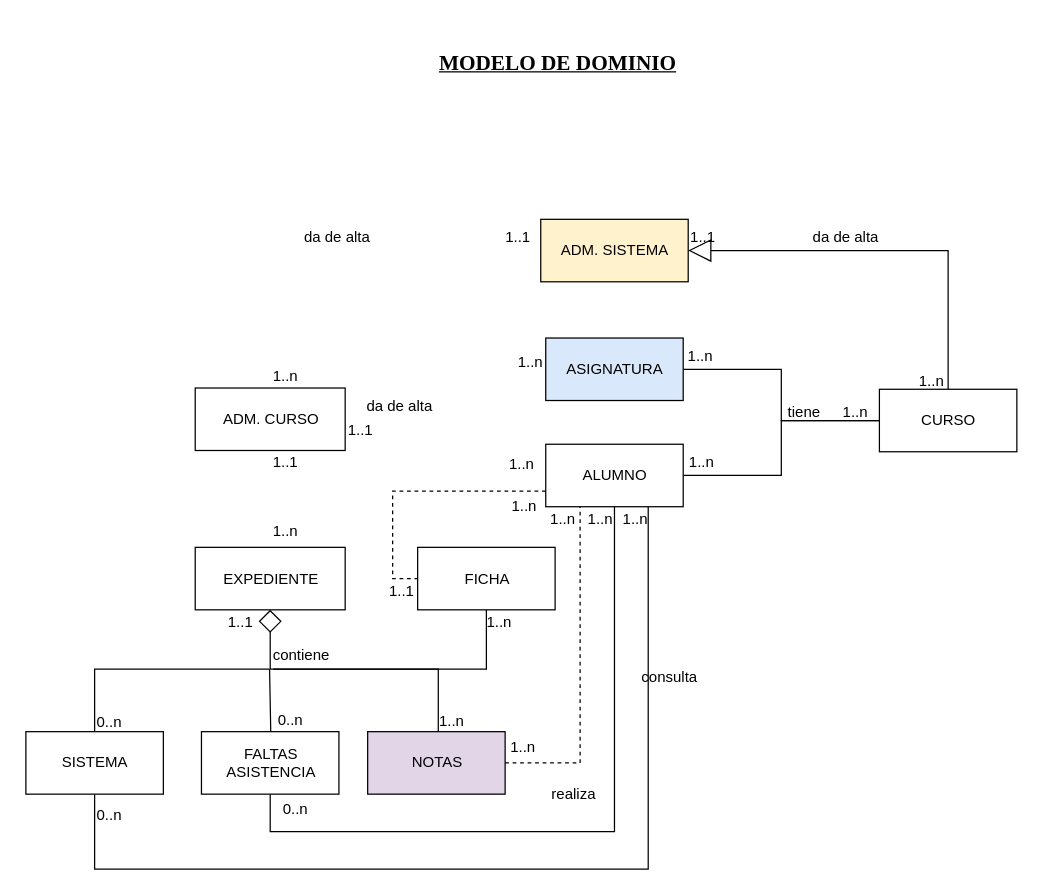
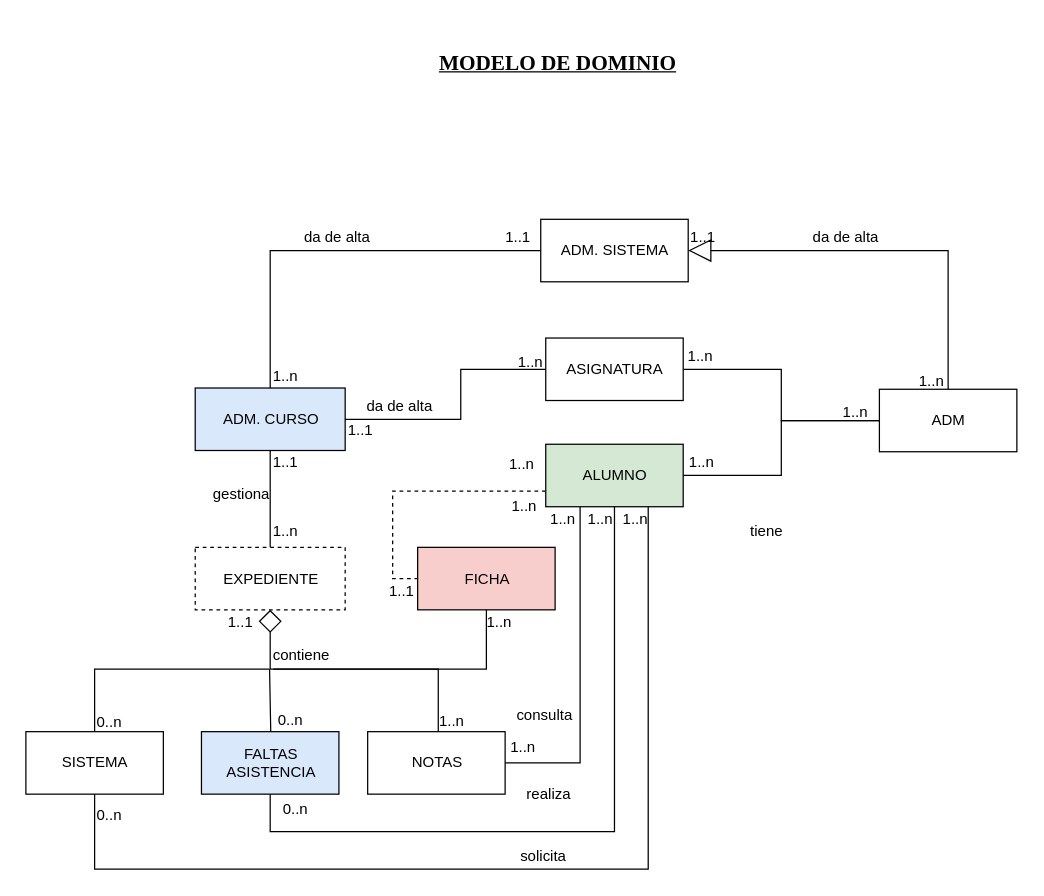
  <mxCell id="0" />
  <mxCell id="1" parent="0" />
- <mxCell id="2" value="ADM. SISTEMA" style="html=1;fillColor=#fff2cc;" parent="1" vertex="1"><mxGeometry x="432" y="175" width="118" height="50" as="geometry" /></mxCell>
+ <mxCell id="2" value="ADM. SISTEMA" style="html=1;" parent="1" vertex="1"><mxGeometry x="432" y="175" width="118" height="50" as="geometry" /></mxCell>
  <mxCell id="3" style="edgeStyle=orthogonalEdgeStyle;rounded=0;orthogonalLoop=1;jettySize=auto;html=1;entryX=0;entryY=0.5;entryDx=0;entryDy=0;endArrow=none;endFill=0;endSize=16;" parent="1" source="5" target="8" edge="1"><mxGeometry relative="1" as="geometry" /></mxCell>
  <mxCell id="4" style="edgeStyle=orthogonalEdgeStyle;rounded=0;orthogonalLoop=1;jettySize=auto;html=1;exitX=0;exitY=0.75;exitDx=0;exitDy=0;entryX=0;entryY=0.5;entryDx=0;entryDy=0;endArrow=none;endFill=0;dashed=1;" parent="1" source="5" target="51" edge="1"><mxGeometry relative="1" as="geometry" /></mxCell>
- <mxCell id="5" value="ALUMNO" style="html=1;" parent="1" vertex="1"><mxGeometry x="436" y="355" width="110" height="50" as="geometry" /></mxCell>
+ <mxCell id="5" value="ALUMNO" style="html=1;fillColor=#d5e8d4;" parent="1" vertex="1"><mxGeometry x="436" y="355" width="110" height="50" as="geometry" /></mxCell>
  <mxCell id="6" style="edgeStyle=orthogonalEdgeStyle;rounded=0;orthogonalLoop=1;jettySize=auto;html=1;entryX=1;entryY=0.5;entryDx=0;entryDy=0;endArrow=block;endFill=0;endSize=16;exitX=0.5;exitY=0;exitDx=0;exitDy=0;" parent="1" source="8" target="2" edge="1"><mxGeometry relative="1" as="geometry" /></mxCell>
  <mxCell id="7" style="edgeStyle=orthogonalEdgeStyle;rounded=0;orthogonalLoop=1;jettySize=auto;html=1;exitX=0;exitY=0.5;exitDx=0;exitDy=0;endArrow=none;endFill=0;endSize=16;" parent="1" source="8" target="16" edge="1"><mxGeometry relative="1" as="geometry" /></mxCell>
- <mxCell id="8" value="CURSO" style="html=1;" parent="1" vertex="1"><mxGeometry x="703" y="311" width="110" height="50" as="geometry" /></mxCell>
- <mxCell id="11" value="&lt;div&gt;ADM. CURSO&lt;br&gt;&lt;/div&gt;" style="html=1;" parent="1" vertex="1"><mxGeometry x="155.5" y="310" width="120" height="50" as="geometry" /></mxCell>
+ <mxCell id="8" value="ADM" style="html=1;" parent="1" vertex="1"><mxGeometry x="703" y="311" width="110" height="50" as="geometry" /></mxCell>
+ <mxCell id="9" style="edgeStyle=orthogonalEdgeStyle;rounded=0;orthogonalLoop=1;jettySize=auto;html=1;entryX=0;entryY=0.5;entryDx=0;entryDy=0;endArrow=none;endFill=0;exitX=0.5;exitY=0;exitDx=0;exitDy=0;" parent="1" source="11" target="2" edge="1"><mxGeometry relative="1" as="geometry"><Array as="points"><mxPoint x="215.5" y="200" /></Array></mxGeometry></mxCell>
+ <mxCell id="10" style="edgeStyle=orthogonalEdgeStyle;rounded=0;orthogonalLoop=1;jettySize=auto;html=1;entryX=0.5;entryY=0;entryDx=0;entryDy=0;endArrow=none;endFill=0;" parent="1" source="11" target="54" edge="1"><mxGeometry relative="1" as="geometry" /></mxCell>
+ <mxCell id="11" value="&lt;div&gt;ADM. CURSO&lt;br&gt;&lt;/div&gt;" style="html=1;fillColor=#dae8fc;" parent="1" vertex="1"><mxGeometry x="155.5" y="310" width="120" height="50" as="geometry" /></mxCell>
  <mxCell id="12" style="edgeStyle=orthogonalEdgeStyle;rounded=0;orthogonalLoop=1;jettySize=auto;html=1;endArrow=none;endFill=0;endSize=16;" parent="1" source="14" edge="1"><mxGeometry relative="1" as="geometry"><mxPoint x="215" y="535" as="targetPoint" /><Array as="points"><mxPoint x="75" y="535" /></Array></mxGeometry></mxCell>
  <mxCell id="13" style="edgeStyle=orthogonalEdgeStyle;rounded=0;orthogonalLoop=1;jettySize=auto;html=1;endArrow=none;endFill=0;endSize=16;" parent="1" source="14" edge="1"><mxGeometry relative="1" as="geometry"><mxPoint x="518" y="405" as="targetPoint" /><Array as="points"><mxPoint x="75" y="695" /><mxPoint x="518" y="695" /></Array></mxGeometry></mxCell>
  <mxCell id="14" value="SISTEMA" style="html=1;" parent="1" vertex="1"><mxGeometry x="20" y="585" width="110" height="50" as="geometry" /></mxCell>
- <mxCell id="16" value="ASIGNATURA" style="html=1;fillColor=#dae8fc;" parent="1" vertex="1"><mxGeometry x="436" y="270" width="110" height="50" as="geometry" /></mxCell>
+ <mxCell id="15" style="edgeStyle=orthogonalEdgeStyle;rounded=0;orthogonalLoop=1;jettySize=auto;html=1;endArrow=none;endFill=0;endSize=16;entryX=1;entryY=0.5;entryDx=0;entryDy=0;exitX=0;exitY=0.5;exitDx=0;exitDy=0;" parent="1" source="16" target="11" edge="1"><mxGeometry relative="1" as="geometry"><mxPoint x="298" y="295" as="targetPoint" /><Array as="points"><mxPoint x="368" y="295" /><mxPoint x="368" y="335" /></Array></mxGeometry></mxCell>
+ <mxCell id="16" value="ASIGNATURA" style="html=1;" parent="1" vertex="1"><mxGeometry x="436" y="270" width="110" height="50" as="geometry" /></mxCell>
  <mxCell id="17" value="1..n" style="text;html=1;resizable=0;points=[];autosize=1;align=left;verticalAlign=top;spacingTop=-4;" parent="1" vertex="1"><mxGeometry x="548" y="275" width="40" height="20" as="geometry" /></mxCell>
  <mxCell id="18" value="1..n" style="text;html=1;resizable=0;points=[];autosize=1;align=left;verticalAlign=top;spacingTop=-4;" parent="1" vertex="1"><mxGeometry x="549" y="360" width="40" height="20" as="geometry" /></mxCell>
  <mxCell id="19" value="1..n" style="text;html=1;resizable=0;points=[];autosize=1;align=left;verticalAlign=top;spacingTop=-4;" parent="1" vertex="1"><mxGeometry x="404.5" y="361" width="40" height="20" as="geometry" /></mxCell>
  <mxCell id="20" value="1..n" style="text;html=1;resizable=0;points=[];autosize=1;align=left;verticalAlign=top;spacingTop=-4;" parent="1" vertex="1"><mxGeometry x="733" y="295" width="40" height="20" as="geometry" /></mxCell>
  <mxCell id="21" value="1..1" style="text;html=1;resizable=0;points=[];autosize=1;align=left;verticalAlign=top;spacingTop=-4;" parent="1" vertex="1"><mxGeometry x="275.5" y="334" width="40" height="20" as="geometry" /></mxCell>
  <mxCell id="22" value="1..1" style="text;html=1;resizable=0;points=[];autosize=1;align=left;verticalAlign=top;spacingTop=-4;" parent="1" vertex="1"><mxGeometry x="550" y="180" width="40" height="20" as="geometry" /></mxCell>
  <mxCell id="23" value="&lt;p style=&quot;line-height: 90%&quot;&gt;MODELO DE DOMINIO&lt;/p&gt;" style="text;html=1;resizable=0;points=[];autosize=1;align=left;verticalAlign=top;spacingTop=-1;fontSize=17;fontFamily=Times New Roman;fontStyle=5;horizontal=1;fillColor=none;flipH=1;flipV=1;" parent="1" vertex="1"><mxGeometry x="348.5" y="20" width="190" height="50" as="geometry" /></mxCell>
  <mxCell id="24" value="0..n" style="text;html=1;resizable=0;points=[];autosize=1;align=left;verticalAlign=top;spacingTop=-4;" parent="1" vertex="1"><mxGeometry x="75" y="567.5" width="30" height="20" as="geometry" /></mxCell>
  <mxCell id="25" value="1..n" style="text;html=1;resizable=0;points=[];autosize=1;align=left;verticalAlign=top;spacingTop=-4;" parent="1" vertex="1"><mxGeometry x="672" y="320" width="30" height="20" as="geometry" /></mxCell>
  <mxCell id="26" style="edgeStyle=orthogonalEdgeStyle;rounded=0;orthogonalLoop=1;jettySize=auto;html=1;endArrow=none;endFill=0;endSize=16;exitX=0.471;exitY=0;exitDx=0;exitDy=0;exitPerimeter=0;" parent="1" source="28" edge="1"><mxGeometry relative="1" as="geometry"><mxPoint x="216" y="487" as="sourcePoint" /><mxPoint x="215" y="535" as="targetPoint" /><Array as="points"><mxPoint x="212" y="588" /><mxPoint x="216" y="588" /><mxPoint x="216" y="535" /></Array></mxGeometry></mxCell>
  <mxCell id="27" style="edgeStyle=orthogonalEdgeStyle;rounded=0;orthogonalLoop=1;jettySize=auto;html=1;exitX=0.5;exitY=1;exitDx=0;exitDy=0;entryX=0.5;entryY=1;entryDx=0;entryDy=0;endArrow=none;endFill=0;endSize=16;" parent="1" source="28" target="5" edge="1"><mxGeometry relative="1" as="geometry"><Array as="points"><mxPoint x="216" y="665" /><mxPoint x="491" y="665" /></Array></mxGeometry></mxCell>
- <mxCell id="28" value="&lt;div&gt;FALTAS &lt;br&gt;&lt;/div&gt;&lt;div&gt;ASISTENCIA&lt;/div&gt;" style="html=1;" parent="1" vertex="1"><mxGeometry x="160.5" y="585" width="110" height="50" as="geometry" /></mxCell>
+ <mxCell id="28" value="&lt;div&gt;FALTAS &lt;br&gt;&lt;/div&gt;&lt;div&gt;ASISTENCIA&lt;/div&gt;" style="html=1;fillColor=#dae8fc;" parent="1" vertex="1"><mxGeometry x="160.5" y="585" width="110" height="50" as="geometry" /></mxCell>
  <mxCell id="29" style="edgeStyle=orthogonalEdgeStyle;rounded=0;orthogonalLoop=1;jettySize=auto;html=1;endArrow=diamond;endFill=0;endSize=16;entryX=0.5;entryY=1;entryDx=0;entryDy=0;" parent="1" source="31" target="54" edge="1"><mxGeometry relative="1" as="geometry"><mxPoint x="215" y="495" as="targetPoint" /><Array as="points"><mxPoint x="350" y="535" /><mxPoint x="215" y="535" /></Array></mxGeometry></mxCell>
- <mxCell id="30" style="edgeStyle=orthogonalEdgeStyle;rounded=0;orthogonalLoop=1;jettySize=auto;html=1;entryX=0.25;entryY=1;entryDx=0;entryDy=0;endArrow=none;endFill=0;endSize=16;dashed=1;" parent="1" source="31" target="5" edge="1"><mxGeometry relative="1" as="geometry" /></mxCell>
- <mxCell id="31" value="NOTAS" style="html=1;fillColor=#e1d5e7;" parent="1" vertex="1"><mxGeometry x="293.5" y="585" width="110" height="50" as="geometry" /></mxCell>
+ <mxCell id="30" style="edgeStyle=orthogonalEdgeStyle;rounded=0;orthogonalLoop=1;jettySize=auto;html=1;entryX=0.25;entryY=1;entryDx=0;entryDy=0;endArrow=none;endFill=0;endSize=16;" parent="1" source="31" target="5" edge="1"><mxGeometry relative="1" as="geometry" /></mxCell>
+ <mxCell id="31" value="NOTAS" style="html=1;" parent="1" vertex="1"><mxGeometry x="293.5" y="585" width="110" height="50" as="geometry" /></mxCell>
  <mxCell id="32" value="da de alta" style="text;html=1;resizable=0;points=[];autosize=1;align=left;verticalAlign=top;spacingTop=-4;" parent="1" vertex="1"><mxGeometry x="648" y="180" width="70" height="20" as="geometry" /></mxCell>
  <mxCell id="33" value="da de alta" style="text;html=1;resizable=0;points=[];autosize=1;align=left;verticalAlign=top;spacingTop=-4;" parent="1" vertex="1"><mxGeometry x="240.5" y="180" width="70" height="20" as="geometry" /></mxCell>
  <mxCell id="34" value="da de alta" style="text;html=1;resizable=0;points=[];autosize=1;align=left;verticalAlign=top;spacingTop=-4;" parent="1" vertex="1"><mxGeometry x="291" y="315" width="70" height="20" as="geometry" /></mxCell>
- <mxCell id="36" value="tiene" style="text;html=1;resizable=0;points=[];autosize=1;align=left;verticalAlign=top;spacingTop=-4;" parent="1" vertex="1"><mxGeometry x="628" y="320" width="40" height="20" as="geometry" /></mxCell>
- <mxCell id="37" value="consulta" style="text;html=1;resizable=0;points=[];autosize=1;align=left;verticalAlign=top;spacingTop=-4;" parent="1" vertex="1"><mxGeometry x="510.5" y="532" width="60" height="20" as="geometry" /></mxCell>
- <mxCell id="39" value="realiza" style="text;html=1;resizable=0;points=[];autosize=1;align=left;verticalAlign=top;spacingTop=-4;" parent="1" vertex="1"><mxGeometry x="438.5" y="625" width="50" height="20" as="geometry" /></mxCell>
+ <mxCell id="35" value="gestiona" style="text;html=1;resizable=0;points=[];autosize=1;align=left;verticalAlign=top;spacingTop=-4;" parent="1" vertex="1"><mxGeometry x="168" y="385" width="60" height="20" as="geometry" /></mxCell>
+ <mxCell id="36" value="tiene" style="text;html=1;resizable=0;points=[];autosize=1;align=left;verticalAlign=top;spacingTop=-4;" parent="1" vertex="1"><mxGeometry x="598" y="415" width="40" height="20" as="geometry" /></mxCell>
+ <mxCell id="37" value="consulta" style="text;html=1;resizable=0;points=[];autosize=1;align=left;verticalAlign=top;spacingTop=-4;" parent="1" vertex="1"><mxGeometry x="410.5" y="562" width="60" height="20" as="geometry" /></mxCell>
+ <mxCell id="38" value="solicita" style="text;html=1;resizable=0;points=[];autosize=1;align=left;verticalAlign=top;spacingTop=-4;" parent="1" vertex="1"><mxGeometry x="413.5" y="675" width="50" height="20" as="geometry" /></mxCell>
+ <mxCell id="39" value="realiza" style="text;html=1;resizable=0;points=[];autosize=1;align=left;verticalAlign=top;spacingTop=-4;" parent="1" vertex="1"><mxGeometry x="418.5" y="625" width="50" height="20" as="geometry" /></mxCell>
  <mxCell id="40" value="1..n" style="text;html=1;resizable=0;points=[];autosize=1;align=left;verticalAlign=top;spacingTop=-4;" parent="1" vertex="1"><mxGeometry x="411.5" y="280" width="40" height="20" as="geometry" /></mxCell>
  <mxCell id="41" value="0..n" style="text;html=1;resizable=0;points=[];autosize=1;align=left;verticalAlign=top;spacingTop=-4;" parent="1" vertex="1"><mxGeometry x="219.5" y="565.5" width="30" height="20" as="geometry" /></mxCell>
  <mxCell id="42" value="1..n" style="text;html=1;resizable=0;points=[];autosize=1;align=left;verticalAlign=top;spacingTop=-4;" parent="1" vertex="1"><mxGeometry x="348.5" y="567" width="40" height="20" as="geometry" /></mxCell>
  <mxCell id="43" value="1..n" style="text;html=1;resizable=0;points=[];autosize=1;align=left;verticalAlign=top;spacingTop=-4;" parent="1" vertex="1"><mxGeometry x="438" y="405" width="30" height="20" as="geometry" /></mxCell>
  <mxCell id="44" value="1..n" style="text;html=1;resizable=0;points=[];autosize=1;align=left;verticalAlign=top;spacingTop=-4;" parent="1" vertex="1"><mxGeometry x="405.5" y="588" width="40" height="20" as="geometry" /></mxCell>
  <mxCell id="45" value="1..n" style="text;html=1;resizable=0;points=[];autosize=1;align=left;verticalAlign=top;spacingTop=-4;" parent="1" vertex="1"><mxGeometry x="468" y="405" width="30" height="20" as="geometry" /></mxCell>
  <mxCell id="46" value="1..n" style="text;html=1;resizable=0;points=[];autosize=1;align=left;verticalAlign=top;spacingTop=-4;" parent="1" vertex="1"><mxGeometry x="496" y="405" width="30" height="20" as="geometry" /></mxCell>
  <mxCell id="47" value="0..n" style="text;html=1;resizable=0;points=[];autosize=1;align=left;verticalAlign=top;spacingTop=-4;direction=south;" parent="1" vertex="1"><mxGeometry x="223.5" y="637" width="20" height="30" as="geometry" /></mxCell>
  <mxCell id="48" value="0..n" style="text;html=1;resizable=0;points=[];autosize=1;align=left;verticalAlign=top;spacingTop=-4;" parent="1" vertex="1"><mxGeometry x="75" y="642" width="30" height="20" as="geometry" /></mxCell>
  <mxCell id="49" value="1..1" style="text;html=1;resizable=0;points=[];autosize=1;align=left;verticalAlign=top;spacingTop=-4;" parent="1" vertex="1"><mxGeometry x="215.5" y="360" width="40" height="20" as="geometry" /></mxCell>
  <mxCell id="50" style="edgeStyle=orthogonalEdgeStyle;rounded=0;orthogonalLoop=1;jettySize=auto;html=1;endArrow=none;endFill=0;" parent="1" source="51" edge="1"><mxGeometry relative="1" as="geometry"><mxPoint x="218" y="535" as="targetPoint" /><Array as="points"><mxPoint x="389" y="535" /><mxPoint x="218" y="535" /></Array></mxGeometry></mxCell>
- <mxCell id="51" value="FICHA" style="html=1;" parent="1" vertex="1"><mxGeometry x="333.5" y="437.5" width="110" height="50" as="geometry" /></mxCell>
+ <mxCell id="51" value="FICHA" style="html=1;fillColor=#f8cecc;" parent="1" vertex="1"><mxGeometry x="333.5" y="437.5" width="110" height="50" as="geometry" /></mxCell>
  <mxCell id="52" value="1..n" style="text;html=1;resizable=0;points=[];autosize=1;align=left;verticalAlign=top;spacingTop=-4;" parent="1" vertex="1"><mxGeometry x="406.5" y="395" width="30" height="20" as="geometry" /></mxCell>
  <mxCell id="53" value="1..1" style="text;html=1;resizable=0;points=[];autosize=1;align=left;verticalAlign=top;spacingTop=-4;" parent="1" vertex="1"><mxGeometry x="308.5" y="462.5" width="40" height="20" as="geometry" /></mxCell>
- <mxCell id="54" value="EXPEDIENTE" style="html=1;" parent="1" vertex="1"><mxGeometry x="155.5" y="437.5" width="120" height="50" as="geometry" /></mxCell>
+ <mxCell id="54" value="EXPEDIENTE" style="html=1;dashed=1;" parent="1" vertex="1"><mxGeometry x="155.5" y="437.5" width="120" height="50" as="geometry" /></mxCell>
  <mxCell id="55" value="1..n" style="text;html=1;resizable=0;points=[];autosize=1;align=left;verticalAlign=top;spacingTop=-4;" parent="1" vertex="1"><mxGeometry x="215.5" y="415" width="40" height="20" as="geometry" /></mxCell>
  <mxCell id="56" value="contiene" style="text;html=1;resizable=0;points=[];autosize=1;align=left;verticalAlign=top;spacingTop=-4;" parent="1" vertex="1"><mxGeometry x="215.5" y="514" width="60" height="20" as="geometry" /></mxCell>
  <mxCell id="57" value="1..1" style="text;html=1;resizable=0;points=[];autosize=1;align=left;verticalAlign=top;spacingTop=-4;" parent="1" vertex="1"><mxGeometry x="179.5" y="487.5" width="30" height="20" as="geometry" /></mxCell>
  <mxCell id="58" value="1..n" style="text;html=1;resizable=0;points=[];autosize=1;align=left;verticalAlign=top;spacingTop=-4;" parent="1" vertex="1"><mxGeometry x="386.5" y="487.5" width="40" height="20" as="geometry" /></mxCell>
  <mxCell id="59" value="1..1" style="text;html=1;resizable=0;points=[];autosize=1;align=left;verticalAlign=top;spacingTop=-4;" parent="1" vertex="1"><mxGeometry x="401.5" y="180" width="40" height="20" as="geometry" /></mxCell>
  <mxCell id="60" value="1..n" style="text;html=1;resizable=0;points=[];autosize=1;align=left;verticalAlign=top;spacingTop=-4;" parent="1" vertex="1"><mxGeometry x="215.5" y="291" width="40" height="20" as="geometry" /></mxCell>
